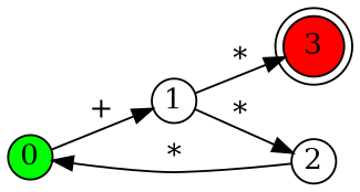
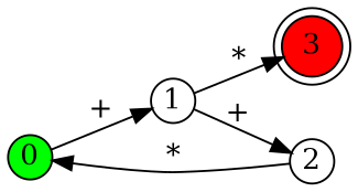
  digraph {
    rankdir=LR
    node [fixedsize=true shape=circle]
    0 [fillcolor=green style=filled width=0.3]
    1 [width=0.3]
    3 [fillcolor=red shape=doublecircle style=filled width=0.3]
    2 [width=0.3]
    0 -> 1 [label="+"]
    1 -> 3 [label="*"]
-   1 -> 2 [label="*"]
+   1 -> 2 [label="+"]
    2 -> 0 [label="*"]
  }
